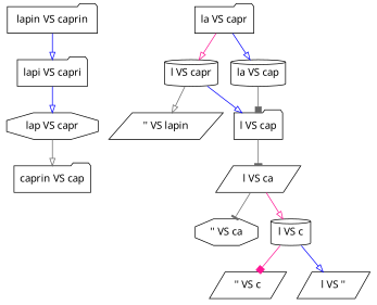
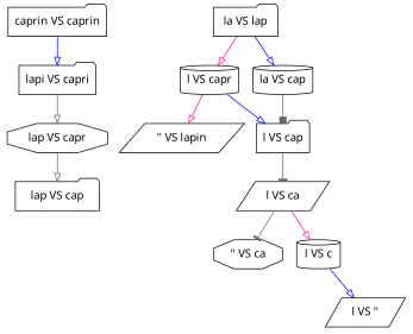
  digraph {
    fontname="Noto Sans"
    rankdir=TB
    node [fontname="Noto Sans" shape=folder]
    edge [arrowhead=onormal color=blue fontname="Noto Sans"]
-   n1 [label="lapin VS caprin"]
+   n1 [label="caprin VS caprin"]
    n2 [label="lapi VS capri"]
    n3 [label="lap VS capr" shape=octagon]
-   n4 [label="caprin VS cap"]
-   n5 [label="la VS capr"]
+   n4 [label="lap VS cap"]
+   n5 [label="la VS lap"]
    n6 [label="l VS capr" shape=cylinder]
    n7 [label="la VS cap" shape=cylinder]
    n8 [label="'' VS lapin" shape=parallelogram]
    n9 [label="l VS cap"]
    n10 [label="l VS ca" shape=parallelogram]
    n11 [label="'' VS ca" shape=octagon]
    n12 [label="l VS c" shape=cylinder]
-   n13 [label="'' VS c" shape=parallelogram]
    n14 [label="l VS ''" shape=parallelogram]
    n1 -> n2
-   n2 -> n3
+   n2 -> n3 [color=gray40]
    n3 -> n4 [color=gray40]
    n5 -> n6 [color=deeppink]
    n5 -> n7
-   n6 -> n8 [color=gray40]
+   n6 -> n8 [color=deeppink]
    n6 -> n9
    n7 -> n9 [arrowhead=box color=gray40]
    n9 -> n10 [arrowhead=tee color=gray40]
    n10 -> n11 [arrowhead=tee color=gray40]
    n10 -> n12 [color=deeppink]
-   n12 -> n13 [arrowhead=box color=deeppink]
    n12 -> n14
  }
